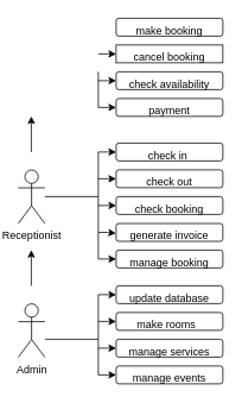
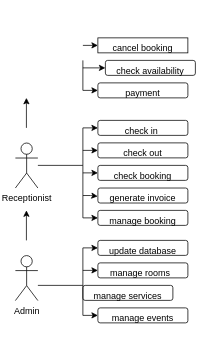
  <mxCell id="0" />
  <mxCell id="1" parent="0" />
  <mxCell id="2" value="Receptionist" style="shape=umlActor;verticalLabelPosition=bottom;verticalAlign=top;html=1;outlineConnect=0;" parent="1" vertex="1"><mxGeometry x="20" y="190.2" width="30" height="60" as="geometry" /></mxCell>
  <mxCell id="3" value="Admin" style="shape=umlActor;verticalLabelPosition=bottom;verticalAlign=top;html=1;outlineConnect=0;" parent="1" vertex="1"><mxGeometry x="20" y="340.29" width="30" height="60" as="geometry" /></mxCell>
- <mxCell id="4" value="make booking" style="rounded=1;whiteSpace=wrap;html=1;verticalAlign=top;" parent="1" vertex="1"><mxGeometry x="130" y="20" width="120" height="20" as="geometry" /></mxCell>
  <mxCell id="5" value="cancel booking" style="whiteSpace=wrap;html=1;verticalAlign=top;rounded=0;" parent="1" vertex="1"><mxGeometry x="130" y="50" width="120" height="20" as="geometry" /></mxCell>
- <mxCell id="6" value="check availability" style="rounded=1;whiteSpace=wrap;html=1;verticalAlign=top;" parent="1" vertex="1"><mxGeometry x="130" y="80" width="120" height="20" as="geometry" /></mxCell>
+ <mxCell id="6" value="check availability" style="rounded=1;whiteSpace=wrap;html=1;verticalAlign=top;" parent="1" vertex="1"><mxGeometry x="140" y="80" width="120" height="20" as="geometry" /></mxCell>
  <mxCell id="7" value="payment" style="rounded=1;whiteSpace=wrap;html=1;verticalAlign=top;" parent="1" vertex="1"><mxGeometry x="130" y="110" width="120" height="20" as="geometry" /></mxCell>
  <mxCell id="8" value="" style="endArrow=classic;html=1;rounded=0;entryX=0;entryY=0.5;entryDx=0;entryDy=0;endFill=1;" parent="1" target="5" edge="1"><mxGeometry width="50" height="50" relative="1" as="geometry"><mxPoint x="110" y="60" as="sourcePoint" /><mxPoint x="170" y="130" as="targetPoint" /></mxGeometry></mxCell>
  <mxCell id="9" value="" style="endArrow=classic;html=1;rounded=0;entryX=0;entryY=0.5;entryDx=0;entryDy=0;endFill=1;" parent="1" target="6" edge="1"><mxGeometry width="50" height="50" relative="1" as="geometry"><mxPoint x="110" y="90" as="sourcePoint" /><mxPoint x="190" y="110" as="targetPoint" /></mxGeometry></mxCell>
  <mxCell id="10" value="" style="endArrow=classic;html=1;rounded=0;entryX=0;entryY=0.5;entryDx=0;entryDy=0;endFill=1;" parent="1" target="7" edge="1"><mxGeometry width="50" height="50" relative="1" as="geometry"><mxPoint x="110" y="120" as="sourcePoint" /><mxPoint x="190" y="110" as="targetPoint" /></mxGeometry></mxCell>
  <mxCell id="11" value="" style="endArrow=none;html=1;rounded=0;" parent="1" edge="1"><mxGeometry width="50" height="50" relative="1" as="geometry"><mxPoint x="110" y="120" as="sourcePoint" /><mxPoint x="110" y="80" as="targetPoint" /></mxGeometry></mxCell>
  <mxCell id="12" value="" style="edgeStyle=orthogonalEdgeStyle;rounded=0;orthogonalLoop=1;jettySize=auto;html=1;" parent="1" target="13" edge="1"><mxGeometry relative="1" as="geometry"><mxPoint x="50" y="220" as="sourcePoint" /><Array as="points"><mxPoint x="110" y="220" /><mxPoint x="110" y="170" /></Array></mxGeometry></mxCell>
  <mxCell id="13" value="check in&lt;span style=&quot;white-space: pre;&quot;&gt; &lt;/span&gt;" style="rounded=1;whiteSpace=wrap;html=1;verticalAlign=top;" parent="1" vertex="1"><mxGeometry x="130" y="160" width="120" height="20" as="geometry" /></mxCell>
  <mxCell id="14" value="check out" style="rounded=1;whiteSpace=wrap;html=1;verticalAlign=top;" parent="1" vertex="1"><mxGeometry x="130" y="190" width="120" height="20" as="geometry" /></mxCell>
  <mxCell id="15" value="check booking" style="rounded=1;whiteSpace=wrap;html=1;verticalAlign=top;" parent="1" vertex="1"><mxGeometry x="130" y="220" width="120" height="20" as="geometry" /></mxCell>
  <mxCell id="16" value="" style="endArrow=classic;html=1;rounded=0;entryX=0;entryY=0.5;entryDx=0;entryDy=0;endFill=1;" parent="1" target="14" edge="1"><mxGeometry width="50" height="50" relative="1" as="geometry"><mxPoint x="110" y="200" as="sourcePoint" /><mxPoint x="170" y="270" as="targetPoint" /></mxGeometry></mxCell>
  <mxCell id="17" value="" style="endArrow=classic;html=1;rounded=0;entryX=0;entryY=0.5;entryDx=0;entryDy=0;endFill=1;" parent="1" target="15" edge="1"><mxGeometry width="50" height="50" relative="1" as="geometry"><mxPoint x="110" y="230" as="sourcePoint" /><mxPoint x="190" y="250" as="targetPoint" /></mxGeometry></mxCell>
  <mxCell id="18" value="" style="endArrow=none;html=1;rounded=0;" parent="1" edge="1"><mxGeometry width="50" height="50" relative="1" as="geometry"><mxPoint x="110" y="260" as="sourcePoint" /><mxPoint x="110" y="220" as="targetPoint" /></mxGeometry></mxCell>
  <mxCell id="19" value="" style="edgeStyle=orthogonalEdgeStyle;rounded=0;orthogonalLoop=1;jettySize=auto;html=1;" parent="1" target="20" edge="1"><mxGeometry relative="1" as="geometry"><mxPoint x="50" y="380" as="sourcePoint" /><Array as="points"><mxPoint x="110" y="380" /><mxPoint x="110" y="330" /></Array></mxGeometry></mxCell>
  <mxCell id="20" value="update database" style="rounded=1;whiteSpace=wrap;html=1;verticalAlign=top;" parent="1" vertex="1"><mxGeometry x="130" y="320" width="120" height="20" as="geometry" /></mxCell>
- <mxCell id="21" value="make rooms&amp;nbsp;&amp;nbsp;" style="rounded=1;whiteSpace=wrap;html=1;verticalAlign=top;" parent="1" vertex="1"><mxGeometry x="130" y="350" width="120" height="20" as="geometry" /></mxCell>
- <mxCell id="22" value="manage services" style="rounded=1;whiteSpace=wrap;html=1;verticalAlign=top;" parent="1" vertex="1"><mxGeometry x="130" y="380" width="120" height="20" as="geometry" /></mxCell>
+ <mxCell id="21" value="manage rooms&amp;nbsp;&amp;nbsp;" style="rounded=1;whiteSpace=wrap;html=1;verticalAlign=top;" parent="1" vertex="1"><mxGeometry x="130" y="350" width="120" height="20" as="geometry" /></mxCell>
+ <mxCell id="22" value="manage services" style="rounded=1;whiteSpace=wrap;html=1;verticalAlign=top;" parent="1" vertex="1"><mxGeometry x="110" y="380" width="120" height="20" as="geometry" /></mxCell>
  <mxCell id="23" value="" style="endArrow=classic;html=1;rounded=0;entryX=0;entryY=0.5;entryDx=0;entryDy=0;endFill=1;" parent="1" target="21" edge="1"><mxGeometry width="50" height="50" relative="1" as="geometry"><mxPoint x="110" y="360" as="sourcePoint" /><mxPoint x="170" y="430" as="targetPoint" /></mxGeometry></mxCell>
  <mxCell id="24" value="" style="endArrow=classic;html=1;rounded=0;entryX=0;entryY=0.5;entryDx=0;entryDy=0;endFill=1;" parent="1" target="22" edge="1"><mxGeometry width="50" height="50" relative="1" as="geometry"><mxPoint x="110" y="390" as="sourcePoint" /><mxPoint x="190" y="410" as="targetPoint" /></mxGeometry></mxCell>
  <mxCell id="25" value="" style="endArrow=classic;html=1;rounded=0;entryX=0;entryY=0.5;entryDx=0;entryDy=0;endFill=1;" parent="1" edge="1"><mxGeometry width="50" height="50" relative="1" as="geometry"><mxPoint x="110" y="420" as="sourcePoint" /><mxPoint x="130" y="420" as="targetPoint" /></mxGeometry></mxCell>
  <mxCell id="26" value="" style="endArrow=none;html=1;rounded=0;" parent="1" edge="1"><mxGeometry width="50" height="50" relative="1" as="geometry"><mxPoint x="110" y="420" as="sourcePoint" /><mxPoint x="110" y="380" as="targetPoint" /></mxGeometry></mxCell>
  <mxCell id="27" value="generate invoice" style="rounded=1;whiteSpace=wrap;html=1;verticalAlign=top;" parent="1" vertex="1"><mxGeometry x="130" y="250.2" width="120" height="20" as="geometry" /></mxCell>
  <mxCell id="28" value="" style="endArrow=classic;html=1;rounded=0;entryX=-0.002;entryY=0.55;entryDx=0;entryDy=0;endFill=1;entryPerimeter=0;" parent="1" target="27" edge="1"><mxGeometry width="50" height="50" relative="1" as="geometry"><mxPoint x="110" y="260.2" as="sourcePoint" /><mxPoint x="140" y="240.2" as="targetPoint" /><Array as="points"><mxPoint x="120" y="260.2" /></Array></mxGeometry></mxCell>
  <mxCell id="29" value="manage booking" style="rounded=1;whiteSpace=wrap;html=1;verticalAlign=top;" parent="1" vertex="1"><mxGeometry x="130" y="280" width="120" height="20" as="geometry" /></mxCell>
  <mxCell id="30" value="" style="endArrow=classic;html=1;rounded=0;entryX=0;entryY=0.5;entryDx=0;entryDy=0;endFill=1;" parent="1" target="29" edge="1"><mxGeometry width="50" height="50" relative="1" as="geometry"><mxPoint x="110" y="290" as="sourcePoint" /><mxPoint x="130" y="290.4" as="targetPoint" /><Array as="points" /></mxGeometry></mxCell>
  <mxCell id="31" value="" style="endArrow=none;html=1;rounded=0;" parent="1" edge="1"><mxGeometry width="50" height="50" relative="1" as="geometry"><mxPoint x="110" y="290" as="sourcePoint" /><mxPoint x="110" y="260" as="targetPoint" /></mxGeometry></mxCell>
  <mxCell id="32" value="manage events" style="rounded=1;whiteSpace=wrap;html=1;verticalAlign=top;" parent="1" vertex="1"><mxGeometry x="130" y="410" width="120" height="20" as="geometry" /></mxCell>
  <mxCell id="33" value="" style="endArrow=classic;html=1;rounded=0;endFill=1;" parent="1" edge="1"><mxGeometry width="50" height="50" relative="1" as="geometry"><mxPoint x="34.71" y="170" as="sourcePoint" /><mxPoint x="34.71" y="130" as="targetPoint" /></mxGeometry></mxCell>
  <mxCell id="34" value="" style="endArrow=classic;html=1;rounded=0;endFill=1;" parent="1" edge="1"><mxGeometry width="50" height="50" relative="1" as="geometry"><mxPoint x="34.71" y="320" as="sourcePoint" /><mxPoint x="34.71" y="280" as="targetPoint" /></mxGeometry></mxCell>
